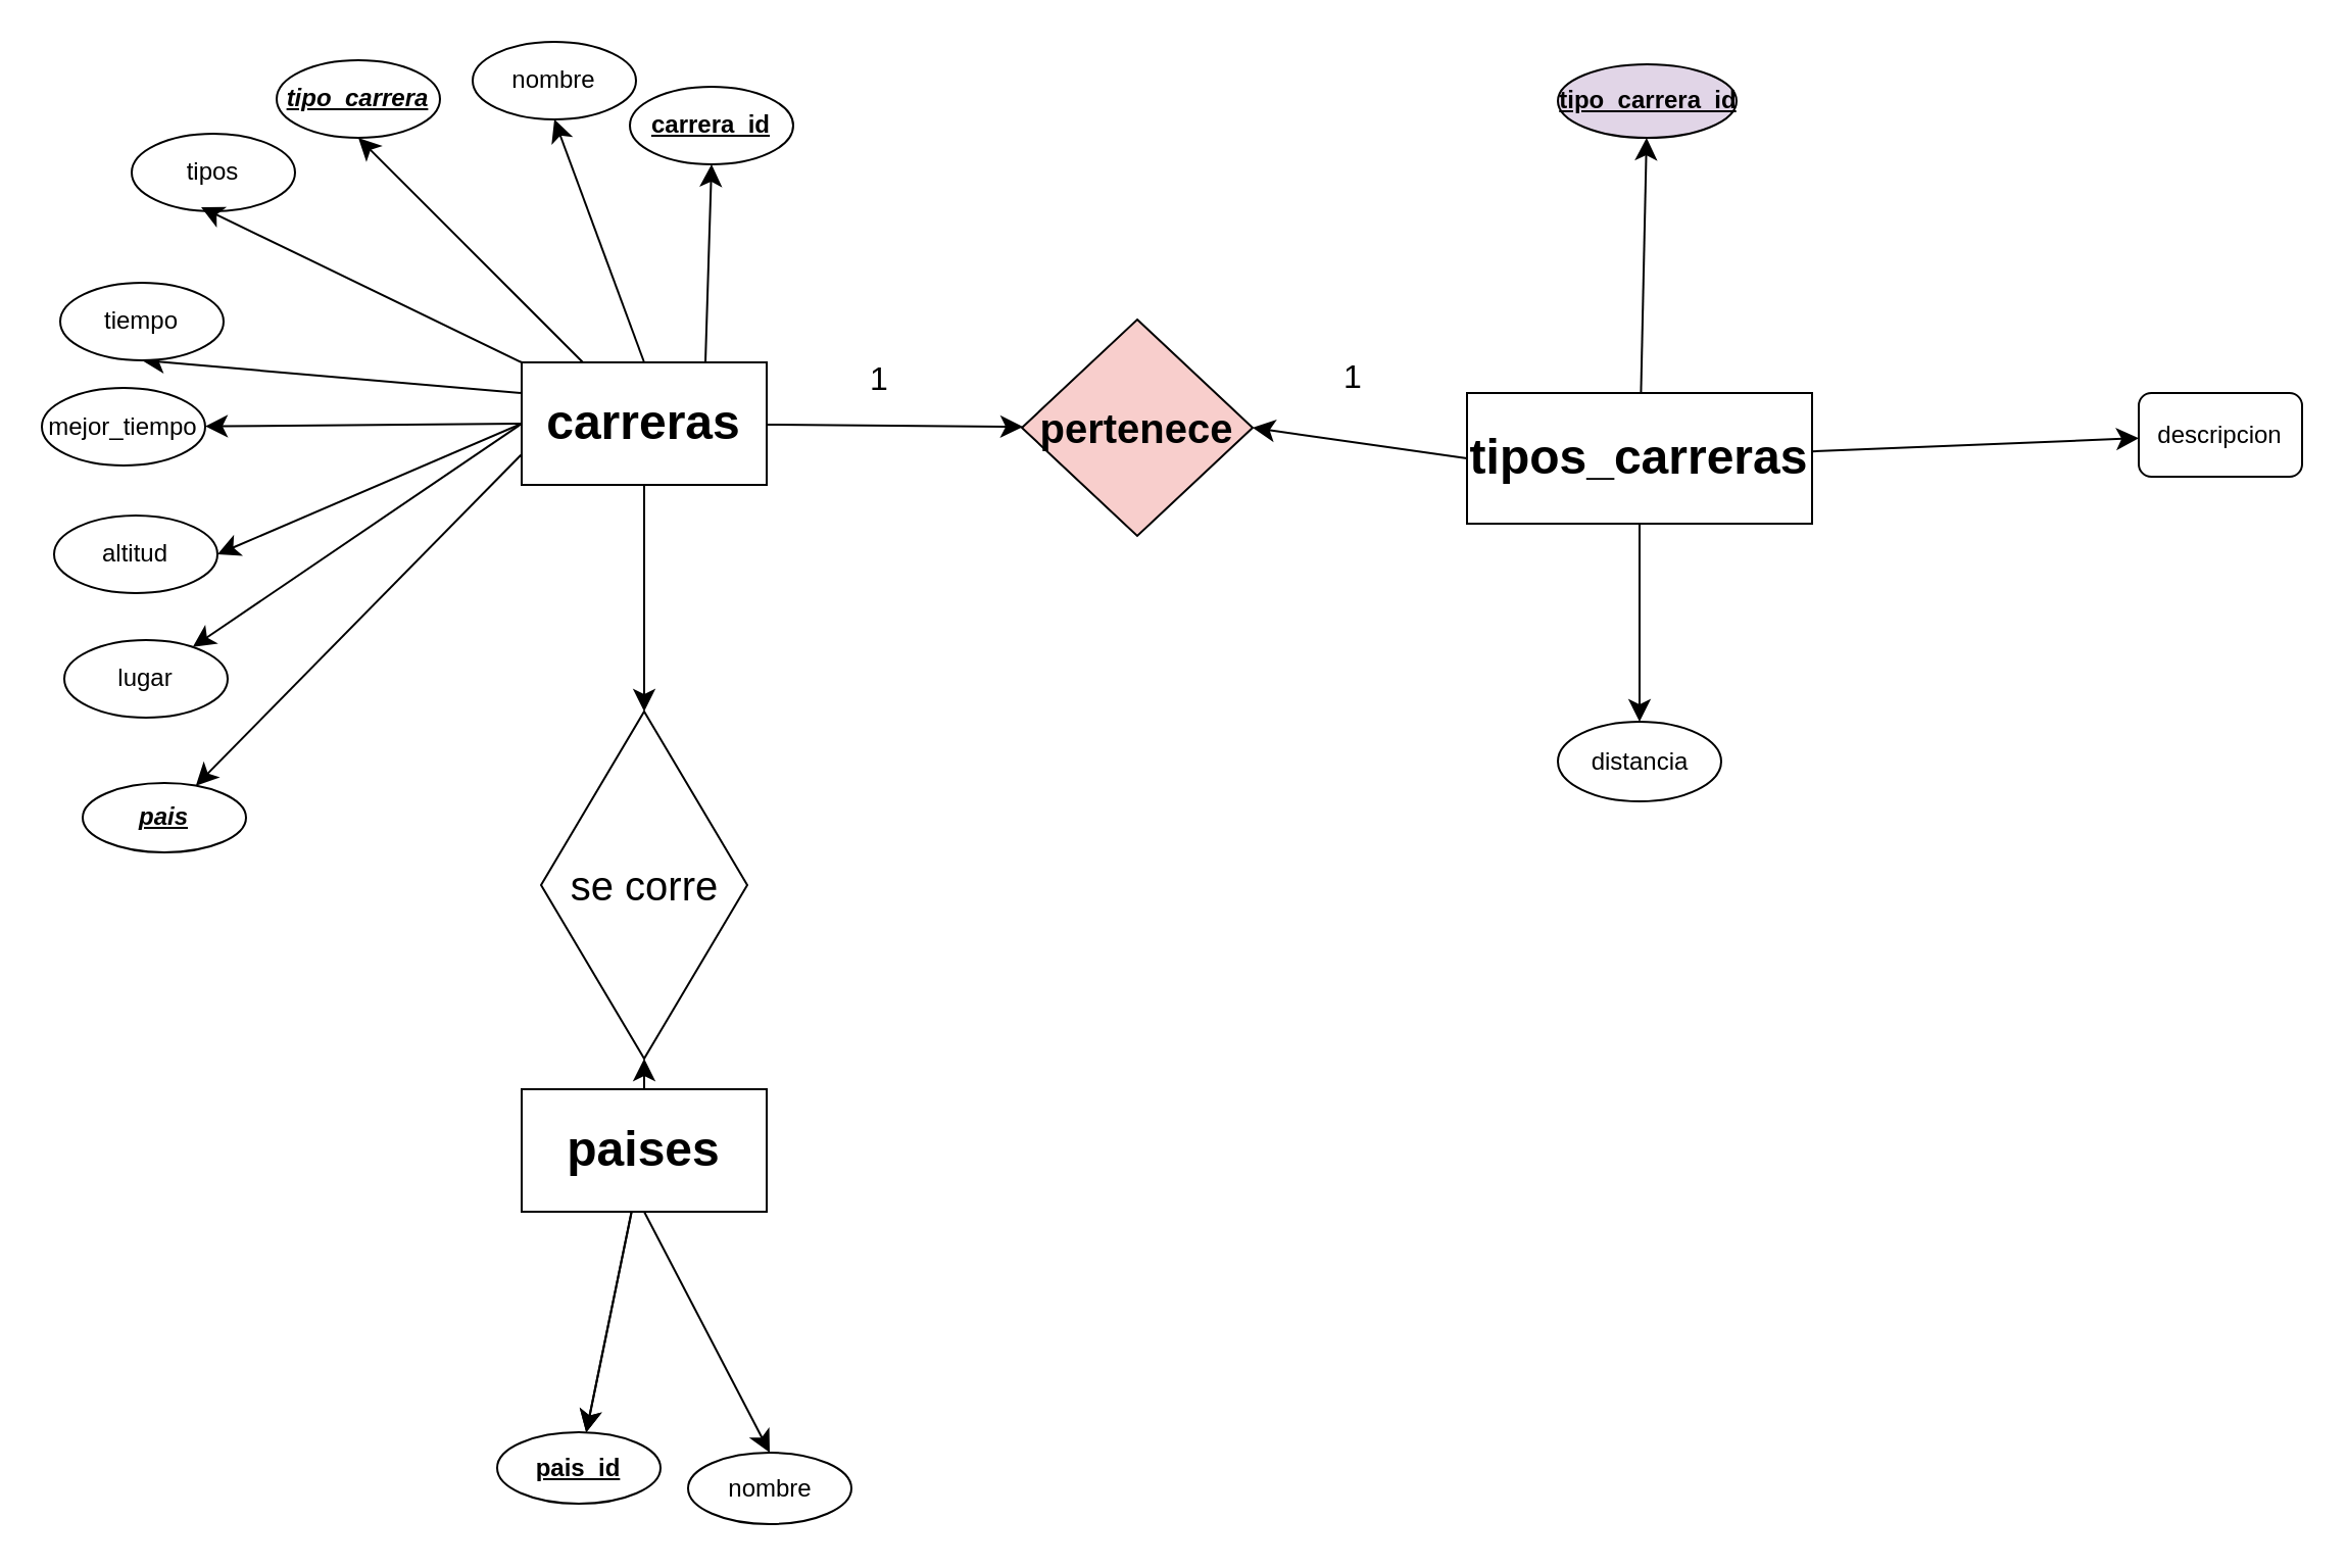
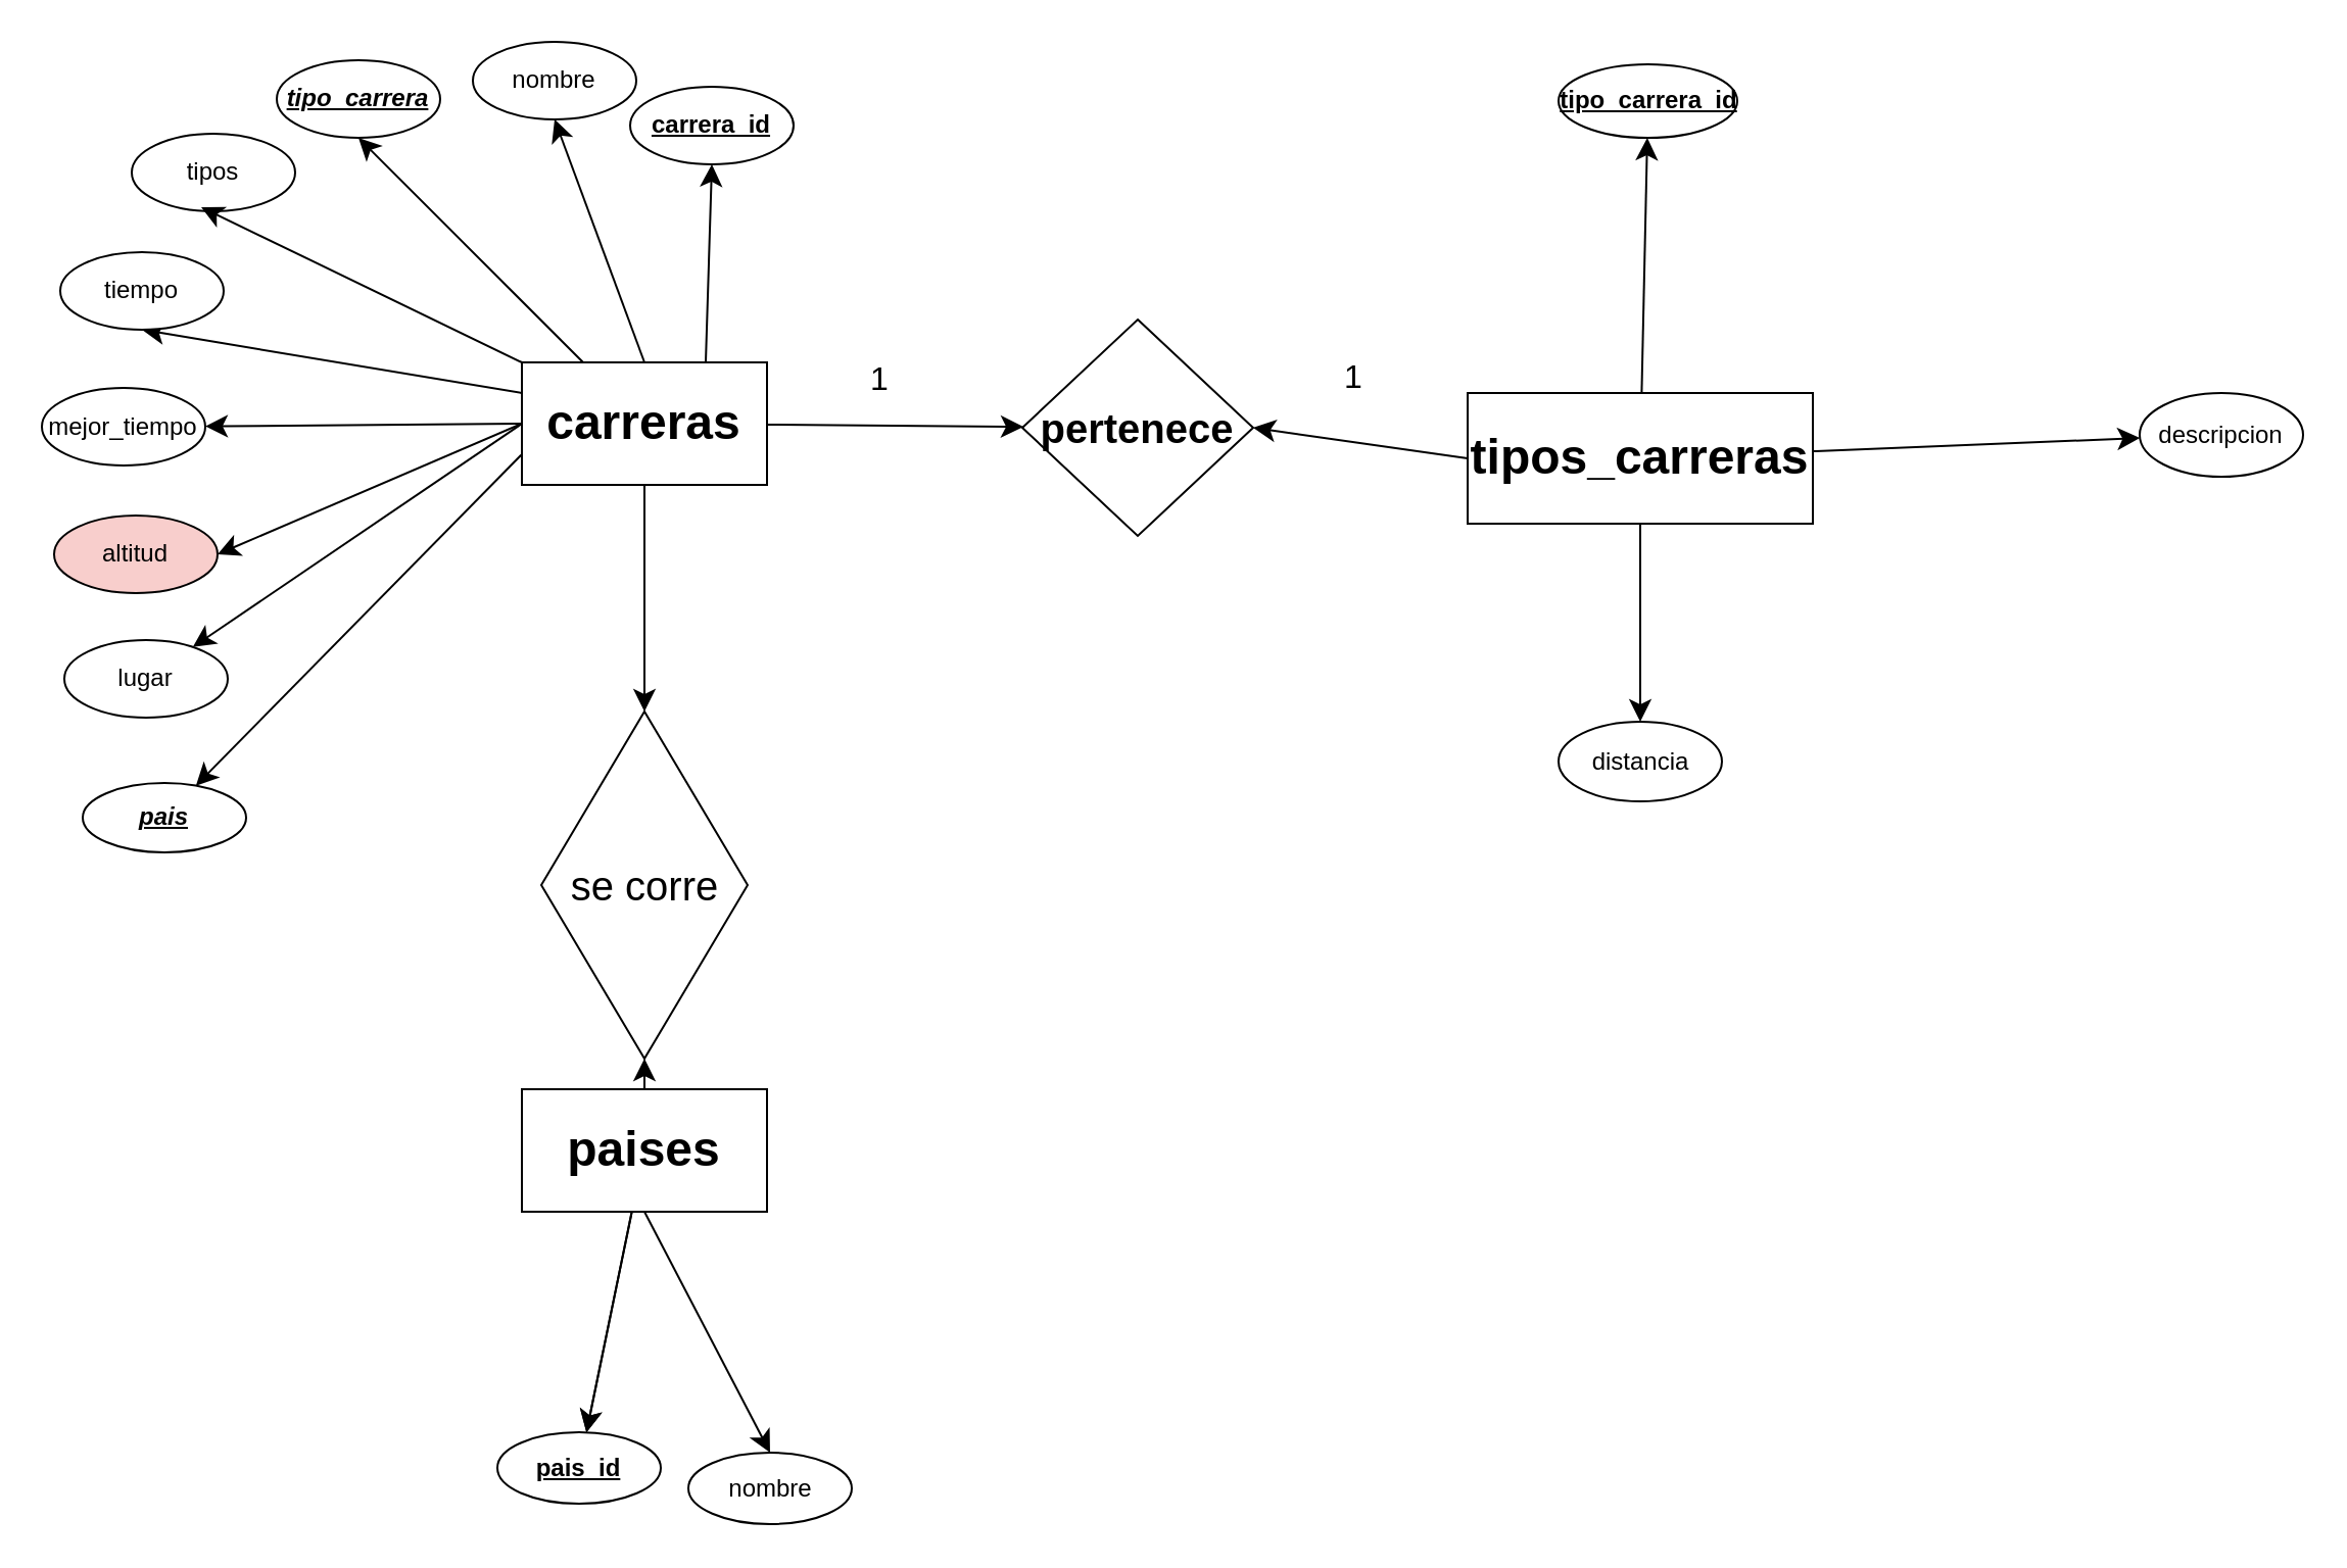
  <mxCell id="0" />
  <mxCell id="1" parent="0" />
  <mxCell id="2" value="" style="edgeStyle=none;curved=1;rounded=0;orthogonalLoop=1;jettySize=auto;html=1;fontSize=12;startSize=8;endSize=8;exitX=0;exitY=0.5;exitDx=0;exitDy=0;" edge="1" parent="1" source="12" target="23"><mxGeometry relative="1" as="geometry" /></mxCell>
  <mxCell id="3" value="" style="edgeStyle=none;curved=1;rounded=0;orthogonalLoop=1;jettySize=auto;html=1;fontSize=12;startSize=8;endSize=8;exitX=0;exitY=0.75;exitDx=0;exitDy=0;" edge="1" parent="1" source="12" target="24"><mxGeometry relative="1" as="geometry" /></mxCell>
  <mxCell id="4" style="edgeStyle=none;curved=1;rounded=0;orthogonalLoop=1;jettySize=auto;html=1;exitX=0;exitY=0.5;exitDx=0;exitDy=0;entryX=1;entryY=0.5;entryDx=0;entryDy=0;fontSize=12;startSize=8;endSize=8;" edge="1" parent="1" source="12" target="25"><mxGeometry relative="1" as="geometry" /></mxCell>
  <mxCell id="5" style="edgeStyle=none;curved=1;rounded=0;orthogonalLoop=1;jettySize=auto;html=1;exitX=0;exitY=0.5;exitDx=0;exitDy=0;fontSize=12;startSize=8;endSize=8;" edge="1" parent="1" source="12" target="26"><mxGeometry relative="1" as="geometry" /></mxCell>
  <mxCell id="6" style="edgeStyle=none;curved=1;rounded=0;orthogonalLoop=1;jettySize=auto;html=1;exitX=0;exitY=0.25;exitDx=0;exitDy=0;entryX=0.5;entryY=1;entryDx=0;entryDy=0;fontSize=12;startSize=8;endSize=8;" edge="1" parent="1" source="12" target="27"><mxGeometry relative="1" as="geometry" /></mxCell>
  <mxCell id="7" value="" style="edgeStyle=none;curved=1;rounded=0;orthogonalLoop=1;jettySize=auto;html=1;fontSize=12;startSize=8;endSize=8;" edge="1" parent="1" source="12" target="30"><mxGeometry relative="1" as="geometry" /></mxCell>
  <mxCell id="8" style="edgeStyle=none;curved=1;rounded=0;orthogonalLoop=1;jettySize=auto;html=1;exitX=0.25;exitY=0;exitDx=0;exitDy=0;entryX=0.5;entryY=1;entryDx=0;entryDy=0;fontSize=12;startSize=8;endSize=8;" edge="1" parent="1" source="12" target="33"><mxGeometry relative="1" as="geometry" /></mxCell>
  <mxCell id="9" style="edgeStyle=none;curved=1;rounded=0;orthogonalLoop=1;jettySize=auto;html=1;exitX=0.5;exitY=0;exitDx=0;exitDy=0;entryX=0.5;entryY=1;entryDx=0;entryDy=0;fontSize=12;startSize=8;endSize=8;" edge="1" parent="1" source="12" target="35"><mxGeometry relative="1" as="geometry" /></mxCell>
  <mxCell id="10" style="edgeStyle=none;curved=1;rounded=0;orthogonalLoop=1;jettySize=auto;html=1;exitX=0.75;exitY=0;exitDx=0;exitDy=0;entryX=0.5;entryY=1;entryDx=0;entryDy=0;fontSize=12;startSize=8;endSize=8;" edge="1" parent="1" source="12" target="34"><mxGeometry relative="1" as="geometry" /></mxCell>
  <mxCell id="11" value="" style="edgeStyle=none;curved=1;rounded=0;orthogonalLoop=1;jettySize=auto;html=1;fontSize=12;startSize=8;endSize=8;" edge="1" parent="1" source="12" target="36"><mxGeometry relative="1" as="geometry" /></mxCell>
  <mxCell id="12" value="&lt;b&gt;&lt;font style=&quot;font-size: 24px;&quot;&gt;carreras&lt;/font&gt;&lt;/b&gt;" style="rounded=0;whiteSpace=wrap;html=1;" vertex="1" parent="1"><mxGeometry x="255" y="177" width="120" height="60" as="geometry" /></mxCell>
  <mxCell id="13" style="edgeStyle=none;curved=1;rounded=0;orthogonalLoop=1;jettySize=auto;html=1;exitX=0;exitY=0.5;exitDx=0;exitDy=0;entryX=1;entryY=0.5;entryDx=0;entryDy=0;fontSize=12;startSize=8;endSize=8;" edge="1" parent="1" source="17" target="30"><mxGeometry relative="1" as="geometry" /></mxCell>
  <mxCell id="14" value="" style="edgeStyle=none;curved=1;rounded=0;orthogonalLoop=1;jettySize=auto;html=1;fontSize=12;startSize=8;endSize=8;" edge="1" parent="1" source="17" target="39"><mxGeometry relative="1" as="geometry" /></mxCell>
  <mxCell id="15" value="" style="edgeStyle=none;curved=1;rounded=0;orthogonalLoop=1;jettySize=auto;html=1;fontSize=12;startSize=8;endSize=8;" edge="1" parent="1" source="17" target="40"><mxGeometry relative="1" as="geometry" /></mxCell>
  <mxCell id="16" value="" style="edgeStyle=none;curved=1;rounded=0;orthogonalLoop=1;jettySize=auto;html=1;fontSize=12;startSize=8;endSize=8;" edge="1" parent="1" source="17" target="41"><mxGeometry relative="1" as="geometry" /></mxCell>
  <mxCell id="17" value="&lt;b&gt;&lt;font style=&quot;font-size: 24px;&quot;&gt;tipos_carreras&lt;/font&gt;&lt;/b&gt;" style="rounded=0;whiteSpace=wrap;html=1;" vertex="1" parent="1"><mxGeometry x="718" y="192" width="169" height="64" as="geometry" /></mxCell>
  <mxCell id="18" style="edgeStyle=none;curved=1;rounded=0;orthogonalLoop=1;jettySize=auto;html=1;exitX=0.5;exitY=0;exitDx=0;exitDy=0;fontSize=12;startSize=8;endSize=8;" edge="1" parent="1" source="22" target="36"><mxGeometry relative="1" as="geometry" /></mxCell>
  <mxCell id="19" value="" style="edgeStyle=none;curved=1;rounded=0;orthogonalLoop=1;jettySize=auto;html=1;fontSize=12;startSize=8;endSize=8;" edge="1" parent="1" source="22" target="37"><mxGeometry relative="1" as="geometry" /></mxCell>
  <mxCell id="20" value="" style="edgeStyle=none;curved=1;rounded=0;orthogonalLoop=1;jettySize=auto;html=1;fontSize=12;startSize=8;endSize=8;" edge="1" parent="1" source="22" target="37"><mxGeometry relative="1" as="geometry" /></mxCell>
  <mxCell id="21" style="edgeStyle=none;curved=1;rounded=0;orthogonalLoop=1;jettySize=auto;html=1;exitX=0.5;exitY=1;exitDx=0;exitDy=0;entryX=0.5;entryY=0;entryDx=0;entryDy=0;fontSize=12;startSize=8;endSize=8;" edge="1" parent="1" source="22" target="38"><mxGeometry relative="1" as="geometry" /></mxCell>
  <mxCell id="22" value="&lt;b&gt;&lt;font style=&quot;font-size: 24px;&quot;&gt;paises&lt;/font&gt;&lt;/b&gt;" style="rounded=0;whiteSpace=wrap;html=1;" vertex="1" parent="1"><mxGeometry x="255" y="533" width="120" height="60" as="geometry" /></mxCell>
  <mxCell id="23" value="lugar" style="ellipse;whiteSpace=wrap;html=1;rounded=0;" vertex="1" parent="1"><mxGeometry x="31" y="313" width="80" height="38" as="geometry" /></mxCell>
  <mxCell id="24" value="&lt;b style=&quot;&quot;&gt;&lt;u&gt;pais&lt;/u&gt;&lt;/b&gt;" style="ellipse;whiteSpace=wrap;html=1;rounded=0;fontStyle=2" vertex="1" parent="1"><mxGeometry x="40" y="383" width="80" height="34" as="geometry" /></mxCell>
- <mxCell id="25" value="altitud" style="ellipse;whiteSpace=wrap;html=1;rounded=0;" vertex="1" parent="1"><mxGeometry x="26" y="252" width="80" height="38" as="geometry" /></mxCell>
+ <mxCell id="25" value="altitud" style="ellipse;whiteSpace=wrap;html=1;rounded=0;fillColor=#f8cecc;" vertex="1" parent="1"><mxGeometry x="26" y="252" width="80" height="38" as="geometry" /></mxCell>
  <mxCell id="26" value="mejor_tiempo" style="ellipse;whiteSpace=wrap;html=1;rounded=0;" vertex="1" parent="1"><mxGeometry x="20" y="189.5" width="80" height="38" as="geometry" /></mxCell>
- <mxCell id="27" value="tiempo" style="ellipse;whiteSpace=wrap;html=1;rounded=0;" vertex="1" parent="1"><mxGeometry x="29" y="138" width="80" height="38" as="geometry" /></mxCell>
+ <mxCell id="27" value="tiempo" style="ellipse;whiteSpace=wrap;html=1;rounded=0;" vertex="1" parent="1"><mxGeometry x="29" y="123" width="80" height="38" as="geometry" /></mxCell>
  <mxCell id="28" value="tipos" style="ellipse;whiteSpace=wrap;html=1;rounded=0;" vertex="1" parent="1"><mxGeometry x="64" y="65" width="80" height="38" as="geometry" /></mxCell>
  <mxCell id="29" style="edgeStyle=none;curved=1;rounded=0;orthogonalLoop=1;jettySize=auto;html=1;exitX=0;exitY=0;exitDx=0;exitDy=0;entryX=0.425;entryY=0.947;entryDx=0;entryDy=0;entryPerimeter=0;fontSize=12;startSize=8;endSize=8;" edge="1" parent="1" source="12" target="28"><mxGeometry relative="1" as="geometry" /></mxCell>
- <mxCell id="30" value="&lt;b&gt;&lt;font style=&quot;font-size: 20px;&quot;&gt;pertenece&lt;/font&gt;&lt;/b&gt;" style="rhombus;whiteSpace=wrap;html=1;rounded=0;fillColor=#f8cecc;" vertex="1" parent="1"><mxGeometry x="500" y="156" width="113" height="106" as="geometry" /></mxCell>
+ <mxCell id="30" value="&lt;b&gt;&lt;font style=&quot;font-size: 20px;&quot;&gt;pertenece&lt;/font&gt;&lt;/b&gt;" style="rhombus;whiteSpace=wrap;html=1;rounded=0;" vertex="1" parent="1"><mxGeometry x="500" y="156" width="113" height="106" as="geometry" /></mxCell>
  <mxCell id="31" value="1" style="text;html=1;align=center;verticalAlign=middle;resizable=0;points=[];autosize=1;strokeColor=none;fillColor=none;fontSize=16;" vertex="1" parent="1"><mxGeometry x="416.5" y="169.5" width="27" height="31" as="geometry" /></mxCell>
  <mxCell id="32" value="1" style="text;html=1;align=center;verticalAlign=middle;resizable=0;points=[];autosize=1;strokeColor=none;fillColor=none;fontSize=16;" vertex="1" parent="1"><mxGeometry x="648.5" y="168.5" width="27" height="31" as="geometry" /></mxCell>
  <mxCell id="33" value="&lt;b&gt;&lt;u&gt;tipo_carrera&lt;/u&gt;&lt;/b&gt;" style="ellipse;whiteSpace=wrap;html=1;rounded=0;fontStyle=2" vertex="1" parent="1"><mxGeometry x="135" y="29" width="80" height="38" as="geometry" /></mxCell>
  <mxCell id="34" value="&lt;b&gt;&lt;u&gt;carrera_id&lt;/u&gt;&lt;/b&gt;" style="ellipse;whiteSpace=wrap;html=1;rounded=0;" vertex="1" parent="1"><mxGeometry x="308" y="42" width="80" height="38" as="geometry" /></mxCell>
  <mxCell id="35" value="nombre" style="ellipse;whiteSpace=wrap;html=1;rounded=0;" vertex="1" parent="1"><mxGeometry x="231" y="20" width="80" height="38" as="geometry" /></mxCell>
  <mxCell id="36" value="&lt;font style=&quot;font-size: 20px;&quot;&gt;se corre&lt;/font&gt;" style="rhombus;whiteSpace=wrap;html=1;rounded=0;" vertex="1" parent="1"><mxGeometry x="264.5" y="348" width="101" height="170" as="geometry" /></mxCell>
  <mxCell id="37" value="&lt;u&gt;&lt;b&gt;pais_id&lt;/b&gt;&lt;/u&gt;" style="ellipse;whiteSpace=wrap;html=1;rounded=0;" vertex="1" parent="1"><mxGeometry x="243" y="701" width="80" height="35" as="geometry" /></mxCell>
  <mxCell id="38" value="nombre" style="ellipse;whiteSpace=wrap;html=1;rounded=0;" vertex="1" parent="1"><mxGeometry x="336.5" y="711" width="80" height="35" as="geometry" /></mxCell>
- <mxCell id="39" value="&lt;b&gt;&lt;u&gt;tipo_carrera_id&lt;/u&gt;&lt;/b&gt;" style="ellipse;whiteSpace=wrap;html=1;rounded=0;fillColor=#e1d5e7;" vertex="1" parent="1"><mxGeometry x="762.5" y="31" width="87.5" height="36" as="geometry" /></mxCell>
- <mxCell id="40" value="descripcion" style="whiteSpace=wrap;html=1;rounded=1;" vertex="1" parent="1"><mxGeometry x="1047" y="192" width="80" height="41" as="geometry" /></mxCell>
+ <mxCell id="39" value="&lt;b&gt;&lt;u&gt;tipo_carrera_id&lt;/u&gt;&lt;/b&gt;" style="ellipse;whiteSpace=wrap;html=1;rounded=0;" vertex="1" parent="1"><mxGeometry x="762.5" y="31" width="87.5" height="36" as="geometry" /></mxCell>
+ <mxCell id="40" value="descripcion" style="ellipse;whiteSpace=wrap;html=1;rounded=0;" vertex="1" parent="1"><mxGeometry x="1047" y="192" width="80" height="41" as="geometry" /></mxCell>
  <mxCell id="41" value="distancia" style="ellipse;whiteSpace=wrap;html=1;rounded=0;" vertex="1" parent="1"><mxGeometry x="762.5" y="353" width="80" height="39" as="geometry" /></mxCell>
